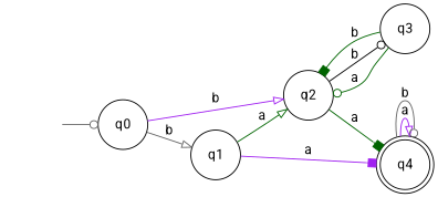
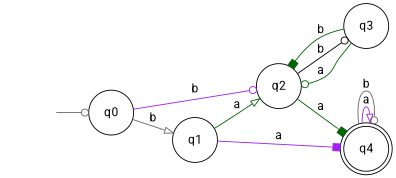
  digraph {
    fontname=Roboto
    rankdir=LR
    node [fontname=Roboto shape=circle]
    edge [arrowhead=odot color=darkgreen fontname=Roboto]
    n1 [label=<<TABLE BORDER="0" CELLBORDER="0" CELLSPACING="0"><TR><TD>q2</TD></TR></TABLE>>]
    n2 [label=<<TABLE BORDER="0" CELLBORDER="0" CELLSPACING="0"><TR><TD>q4</TD></TR></TABLE>> shape=doublecircle]
    n3 [label=<<TABLE BORDER="0" CELLBORDER="0" CELLSPACING="0"><TR><TD>q3</TD></TR></TABLE>>]
    n4 [label=<<TABLE BORDER="0" CELLBORDER="" CELLSPACING="0"><TR><TD>_nil</TD></TR></TABLE>> style=invis shape=""]
    n5 [label=<<TABLE BORDER="0" CELLBORDER="0" CELLSPACING="0"><TR><TD>q0</TD></TR></TABLE>>]
    n6 [label=<<TABLE BORDER="0" CELLBORDER="0" CELLSPACING="0"><TR><TD>q1</TD></TR></TABLE>>]
    n1 -> n2 [arrowhead=box label=a]
    n1 -> n3 [color=black label=b]
    n2 -> n2 [arrowhead=onormal color=purple label=a]
    n2 -> n2 [color=gray40 label=b]
    n3 -> n1 [label=a]
    n3 -> n1 [arrowhead=box label=b]
    n4 -> n5 [color=gray40]
-   n5 -> n1 [arrowhead=onormal color=purple label=b]
+   n5 -> n1 [color=purple label=b]
    n5 -> n6 [arrowhead=onormal color=gray40 label=b]
    n6 -> n1 [arrowhead=onormal label=a]
    n6 -> n2 [arrowhead=box color=purple label=a]
  }
